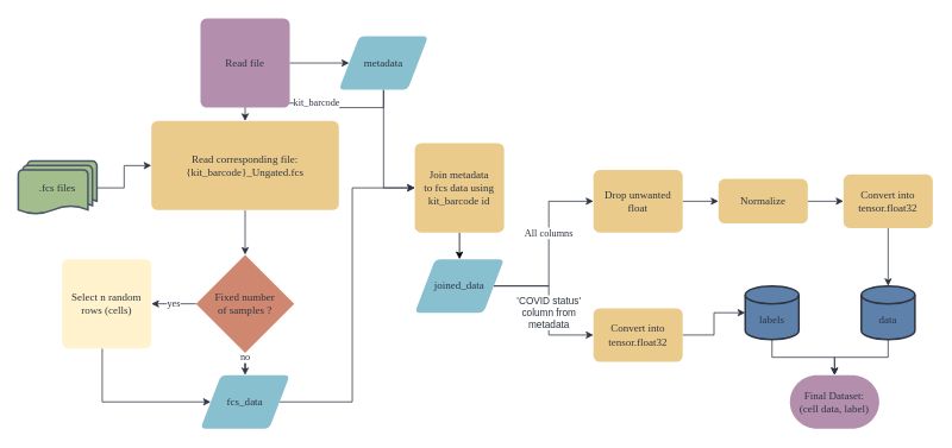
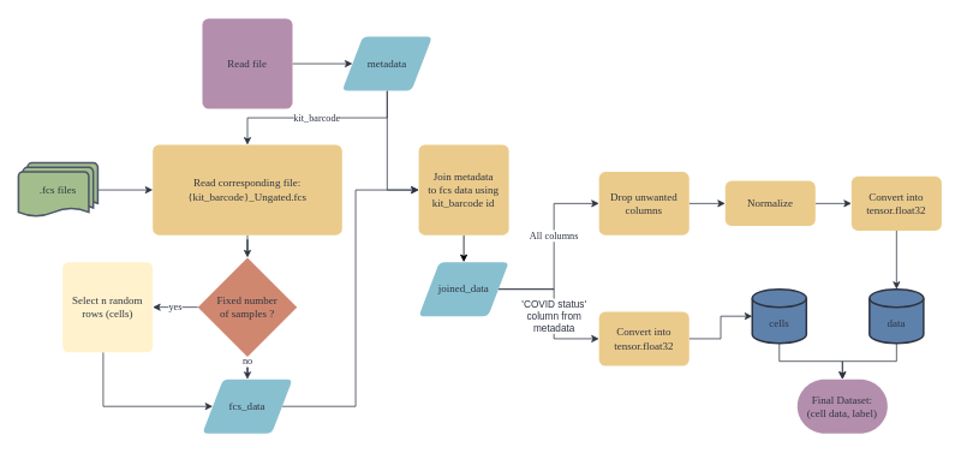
  <mxCell id="0" />
  <mxCell id="1" parent="0" />
  <mxCell id="2" style="edgeStyle=orthogonalEdgeStyle;rounded=0;orthogonalLoop=1;jettySize=auto;html=1;entryX=0;entryY=0.5;entryDx=0;entryDy=0;fontFamily=Rubik;fontSource=https%3A%2F%2Ffonts.googleapis.com%2Fcss%3Ffamily%3DRubik;fontColor=#2e3440;strokeColor=#2e3440;" parent="1" source="3" target="11" edge="1"><mxGeometry relative="1" as="geometry" /></mxCell>
  <mxCell id="3" value=".fcs files" style="strokeWidth=2;html=1;shape=mxgraph.flowchart.multi-document;whiteSpace=wrap;strokeColor=#4c566a;fillColor=#a3be8c;fontFamily=Rubik;fontSource=https%3A%2F%2Ffonts.googleapis.com%2Fcss%3Ffamily%3DRubik;fontColor=#2e3440;" parent="1" vertex="1"><mxGeometry x="20" y="180" width="88" height="60" as="geometry" /></mxCell>
  <mxCell id="4" value="&lt;div&gt;kit_barcode&lt;/div&gt;" style="edgeStyle=orthogonalEdgeStyle;rounded=0;orthogonalLoop=1;jettySize=auto;html=1;entryX=0.5;entryY=0;entryDx=0;entryDy=0;fontFamily=Rubik;fontSource=https%3A%2F%2Ffonts.googleapis.com%2Fcss%3Ffamily%3DRubik;fontColor=#2e3440;strokeColor=#2e3440;" parent="1" source="6" target="11" edge="1"><mxGeometry relative="1" as="geometry" /></mxCell>
  <mxCell id="5" style="edgeStyle=orthogonalEdgeStyle;rounded=0;orthogonalLoop=1;jettySize=auto;html=1;entryX=0;entryY=0.5;entryDx=0;entryDy=0;fontFamily=Rubik;fontSource=https%3A%2F%2Ffonts.googleapis.com%2Fcss%3Ffamily%3DRubik;fontColor=#2e3440;strokeColor=#2e3440;" parent="1" source="6" target="20" edge="1"><mxGeometry relative="1" as="geometry" /></mxCell>
  <mxCell id="6" value="metadata" style="shape=parallelogram;html=1;strokeWidth=2;perimeter=parallelogramPerimeter;whiteSpace=wrap;rounded=1;arcSize=12;size=0.23;fontFamily=Rubik;fontSource=https%3A%2F%2Ffonts.googleapis.com%2Fcss%3Ffamily%3DRubik;fontColor=#2e3440;fillColor=#88c0d0;strokeColor=none;" parent="1" vertex="1"><mxGeometry x="379" y="40" width="100" height="60" as="geometry" /></mxCell>
  <mxCell id="7" style="edgeStyle=orthogonalEdgeStyle;rounded=0;orthogonalLoop=1;jettySize=auto;html=1;entryX=0;entryY=0.5;entryDx=0;entryDy=0;fontFamily=Rubik;fontSource=https%3A%2F%2Ffonts.googleapis.com%2Fcss%3Ffamily%3DRubik;fontColor=#2e3440;strokeColor=#2e3440;" parent="1" source="8" target="6" edge="1"><mxGeometry relative="1" as="geometry" /></mxCell>
  <mxCell id="8" value="Read file" style="rounded=1;whiteSpace=wrap;html=1;absoluteArcSize=1;arcSize=14;strokeWidth=2;fillColor=#b48ead;strokeColor=none;fontFamily=Rubik;fontSource=https%3A%2F%2Ffonts.googleapis.com%2Fcss%3Ffamily%3DRubik;fontColor=#2e3440;" parent="1" vertex="1"><mxGeometry x="224" y="20" width="100" height="100" as="geometry" /></mxCell>
  <mxCell id="9" value="&lt;div&gt;Final Dataset:&lt;/div&gt;&lt;div&gt;(cell data, label)&lt;br&gt;&lt;/div&gt;" style="strokeWidth=2;html=1;shape=mxgraph.flowchart.terminator;whiteSpace=wrap;fontFamily=Rubik;fontSource=https%3A%2F%2Ffonts.googleapis.com%2Fcss%3Ffamily%3DRubik;fontColor=#2e3440;strokeColor=none;fillColor=#b48ead;" parent="1" vertex="1"><mxGeometry x="884" y="420" width="100" height="60" as="geometry" /></mxCell>
  <mxCell id="10" style="edgeStyle=orthogonalEdgeStyle;rounded=0;orthogonalLoop=1;jettySize=auto;html=1;fontFamily=Rubik;fontSource=https%3A%2F%2Ffonts.googleapis.com%2Fcss%3Ffamily%3DRubik;fontColor=#2e3440;strokeColor=#2e3440;" parent="1" source="11" target="14" edge="1"><mxGeometry relative="1" as="geometry" /></mxCell>
- <mxCell id="11" value="&lt;div&gt;Read corresponding file:&lt;/div&gt;&lt;div&gt;{kit_barcode}_Ungated.fcs&lt;br&gt;&lt;/div&gt;" style="rounded=1;whiteSpace=wrap;html=1;absoluteArcSize=1;arcSize=14;strokeWidth=2;fillColor=#ebcb8b;strokeColor=none;fontFamily=Rubik;fontSource=https%3A%2F%2Ffonts.googleapis.com%2Fcss%3Ffamily%3DRubik;fontColor=#2e3440;" parent="1" vertex="1"><mxGeometry x="169" y="135" width="210" height="100" as="geometry" /></mxCell>
+ <mxCell id="11" value="&lt;div&gt;Read corresponding file:&lt;/div&gt;&lt;div&gt;{kit_barcode}_Ungated.fcs&lt;br&gt;&lt;/div&gt;" style="rounded=1;whiteSpace=wrap;html=1;absoluteArcSize=1;arcSize=14;strokeWidth=2;fillColor=#ebcb8b;strokeColor=none;fontFamily=Rubik;fontSource=https%3A%2F%2Ffonts.googleapis.com%2Fcss%3Ffamily%3DRubik;fontColor=#2e3440;" parent="1" vertex="1"><mxGeometry x="169" y="160" width="210" height="100" as="geometry" /></mxCell>
  <mxCell id="12" value="yes" style="edgeStyle=orthogonalEdgeStyle;rounded=0;orthogonalLoop=1;jettySize=auto;html=1;entryX=1;entryY=0.5;entryDx=0;entryDy=0;fontFamily=Rubik;fontSource=https%3A%2F%2Ffonts.googleapis.com%2Fcss%3Ffamily%3DRubik;fontColor=#2e3440;strokeColor=#2e3440;" parent="1" source="14" target="16" edge="1"><mxGeometry relative="1" as="geometry" /></mxCell>
  <mxCell id="13" value="no" style="edgeStyle=orthogonalEdgeStyle;rounded=0;orthogonalLoop=1;jettySize=auto;html=1;fontFamily=Rubik;fontSource=https%3A%2F%2Ffonts.googleapis.com%2Fcss%3Ffamily%3DRubik;fontColor=#2e3440;strokeColor=#2e3440;" parent="1" source="14" target="18" edge="1"><mxGeometry x="0.273" relative="1" as="geometry"><mxPoint as="offset" /></mxGeometry></mxCell>
  <mxCell id="14" value="&lt;div&gt;Fixed number &lt;br&gt;&lt;/div&gt;&lt;div&gt;of samples ?&lt;br&gt;&lt;/div&gt;" style="strokeWidth=2;html=1;shape=mxgraph.flowchart.decision;whiteSpace=wrap;fillColor=#d08770;strokeColor=none;fontFamily=Rubik;fontSource=https%3A%2F%2Ffonts.googleapis.com%2Fcss%3Ffamily%3DRubik;fontColor=#2e3440;" parent="1" vertex="1"><mxGeometry x="219" y="285" width="110" height="110" as="geometry" /></mxCell>
  <mxCell id="15" style="edgeStyle=orthogonalEdgeStyle;rounded=0;orthogonalLoop=1;jettySize=auto;html=1;entryX=0;entryY=0.5;entryDx=0;entryDy=0;fontFamily=Rubik;fontSource=https%3A%2F%2Ffonts.googleapis.com%2Fcss%3Ffamily%3DRubik;fontColor=#2e3440;strokeColor=#2e3440;" parent="1" source="16" target="18" edge="1"><mxGeometry relative="1" as="geometry"><Array as="points"><mxPoint x="114" y="450" /></Array></mxGeometry></mxCell>
  <mxCell id="16" value="&lt;div&gt;Select n random&lt;/div&gt;&lt;div&gt;rows (cells)&lt;br&gt;&lt;/div&gt;" style="rounded=1;whiteSpace=wrap;html=1;absoluteArcSize=1;arcSize=14;strokeWidth=2;fillColor=#fff2cc;strokeColor=none;fontFamily=Rubik;fontSource=https%3A%2F%2Ffonts.googleapis.com%2Fcss%3Ffamily%3DRubik;fontColor=#2e3440;" parent="1" vertex="1"><mxGeometry x="69" y="290" width="100" height="100" as="geometry" /></mxCell>
  <mxCell id="17" style="edgeStyle=orthogonalEdgeStyle;rounded=0;orthogonalLoop=1;jettySize=auto;html=1;entryX=0;entryY=0.5;entryDx=0;entryDy=0;fontFamily=Rubik;fontSource=https%3A%2F%2Ffonts.googleapis.com%2Fcss%3Ffamily%3DRubik;fontColor=#2e3440;strokeColor=#2e3440;" parent="1" source="18" target="20" edge="1"><mxGeometry relative="1" as="geometry" /></mxCell>
  <mxCell id="18" value="fcs_data" style="shape=parallelogram;html=1;strokeWidth=2;perimeter=parallelogramPerimeter;whiteSpace=wrap;rounded=1;arcSize=12;size=0.23;fontFamily=Rubik;fontSource=https%3A%2F%2Ffonts.googleapis.com%2Fcss%3Ffamily%3DRubik;fontColor=#2e3440;fillColor=#88c0d0;strokeColor=none;" parent="1" vertex="1"><mxGeometry x="224" y="420" width="100" height="60" as="geometry" /></mxCell>
  <mxCell id="19" style="edgeStyle=orthogonalEdgeStyle;rounded=0;orthogonalLoop=1;jettySize=auto;html=1;exitX=0.5;exitY=1;exitDx=0;exitDy=0;entryX=0.5;entryY=0;entryDx=0;entryDy=0;fontFamily=Rubik;fontSource=https%3A%2F%2Ffonts.googleapis.com%2Fcss%3Ffamily%3DRubik;fontColor=#2e3440;" parent="1" source="20" target="23" edge="1"><mxGeometry relative="1" as="geometry" /></mxCell>
  <mxCell id="20" value="&lt;div&gt;Join metadata &lt;br&gt;&lt;/div&gt;&lt;div&gt;to fcs data using&lt;/div&gt;&lt;div&gt;kit_barcode id&lt;br&gt;&lt;/div&gt;" style="rounded=1;whiteSpace=wrap;html=1;absoluteArcSize=1;arcSize=14;strokeWidth=2;fillColor=#ebcb8b;strokeColor=none;fontFamily=Rubik;fontSource=https%3A%2F%2Ffonts.googleapis.com%2Fcss%3Ffamily%3DRubik;fontColor=#2e3440;" parent="1" vertex="1"><mxGeometry x="464" y="160" width="100" height="100" as="geometry" /></mxCell>
  <mxCell id="21" value="All columns" style="edgeStyle=orthogonalEdgeStyle;rounded=0;orthogonalLoop=1;jettySize=auto;html=1;fontFamily=Rubik;fontSource=https%3A%2F%2Ffonts.googleapis.com%2Fcss%3Ffamily%3DRubik;fontColor=#2e3440;exitX=1;exitY=0.5;exitDx=0;exitDy=0;entryX=0;entryY=0.5;entryDx=0;entryDy=0;strokeColor=#2e3440;" parent="1" source="23" target="29" edge="1"><mxGeometry x="0.177" relative="1" as="geometry"><mxPoint y="1" as="offset" /></mxGeometry></mxCell>
  <mxCell id="22" value="&lt;div&gt;'COVID status' &lt;br&gt;&lt;/div&gt;&lt;div&gt;column from &lt;br&gt;&lt;/div&gt;&lt;div&gt;metadata&lt;/div&gt;" style="edgeStyle=orthogonalEdgeStyle;rounded=0;orthogonalLoop=1;jettySize=auto;html=1;entryX=0;entryY=0.5;entryDx=0;entryDy=0;fontColor=#2e3440;strokeColor=#2e3440;" parent="1" source="23" target="35" edge="1"><mxGeometry x="0.099" relative="1" as="geometry"><mxPoint as="offset" /></mxGeometry></mxCell>
  <mxCell id="23" value="joined_data" style="shape=parallelogram;html=1;strokeWidth=2;perimeter=parallelogramPerimeter;whiteSpace=wrap;rounded=1;arcSize=12;size=0.23;fontFamily=Rubik;fontSource=https%3A%2F%2Ffonts.googleapis.com%2Fcss%3Ffamily%3DRubik;fontColor=#2e3440;fillColor=#88c0d0;strokeColor=none;" parent="1" vertex="1"><mxGeometry x="464" y="290" width="100" height="60" as="geometry" /></mxCell>
  <mxCell id="24" style="edgeStyle=orthogonalEdgeStyle;rounded=0;orthogonalLoop=1;jettySize=auto;html=1;exitX=0.5;exitY=1;exitDx=0;exitDy=0;exitPerimeter=0;entryX=0.5;entryY=0;entryDx=0;entryDy=0;entryPerimeter=0;fontFamily=Rubik;fontSource=https%3A%2F%2Ffonts.googleapis.com%2Fcss%3Ffamily%3DRubik;fontColor=#2e3440;strokeColor=#2e3440;" parent="1" source="25" target="9" edge="1"><mxGeometry relative="1" as="geometry" /></mxCell>
- <mxCell id="25" value="&lt;div&gt;&lt;br&gt;&lt;/div&gt;&lt;div&gt;labels&lt;/div&gt;" style="strokeWidth=2;html=1;shape=mxgraph.flowchart.database;whiteSpace=wrap;fontFamily=Rubik;fontSource=https%3A%2F%2Ffonts.googleapis.com%2Fcss%3Ffamily%3DRubik;fontColor=#2e3440;fillColor=#5e81ac;strokeColor=#2e3440;" parent="1" vertex="1"><mxGeometry x="834" y="320" width="60" height="60" as="geometry" /></mxCell>
+ <mxCell id="25" value="&lt;div&gt;&lt;br&gt;&lt;/div&gt;&lt;div&gt;cells&lt;/div&gt;" style="strokeWidth=2;html=1;shape=mxgraph.flowchart.database;whiteSpace=wrap;fontFamily=Rubik;fontSource=https%3A%2F%2Ffonts.googleapis.com%2Fcss%3Ffamily%3DRubik;fontColor=#2e3440;fillColor=#5e81ac;strokeColor=#2e3440;" parent="1" vertex="1"><mxGeometry x="834" y="320" width="60" height="60" as="geometry" /></mxCell>
  <mxCell id="26" style="edgeStyle=orthogonalEdgeStyle;rounded=0;orthogonalLoop=1;jettySize=auto;html=1;exitX=0.5;exitY=1;exitDx=0;exitDy=0;exitPerimeter=0;entryX=0.5;entryY=0;entryDx=0;entryDy=0;entryPerimeter=0;fontFamily=Rubik;fontSource=https%3A%2F%2Ffonts.googleapis.com%2Fcss%3Ffamily%3DRubik;fontColor=#2e3440;strokeColor=#2e3440;" parent="1" source="27" target="9" edge="1"><mxGeometry relative="1" as="geometry" /></mxCell>
  <mxCell id="27" value="&lt;div&gt;&lt;br&gt;&lt;/div&gt;&lt;div&gt;data&lt;/div&gt;" style="strokeWidth=2;html=1;shape=mxgraph.flowchart.database;whiteSpace=wrap;fontFamily=Rubik;fontSource=https%3A%2F%2Ffonts.googleapis.com%2Fcss%3Ffamily%3DRubik;fontColor=#2e3440;fillColor=#5e81ac;strokeColor=#2e3440;" parent="1" vertex="1"><mxGeometry x="964" y="320" width="60" height="60" as="geometry" /></mxCell>
  <mxCell id="28" style="edgeStyle=orthogonalEdgeStyle;rounded=0;orthogonalLoop=1;jettySize=auto;html=1;exitX=1;exitY=0.5;exitDx=0;exitDy=0;fontFamily=Rubik;fontSource=https%3A%2F%2Ffonts.googleapis.com%2Fcss%3Ffamily%3DRubik;fontColor=#2e3440;strokeColor=#2e3440;" parent="1" source="29" target="31" edge="1"><mxGeometry relative="1" as="geometry" /></mxCell>
- <mxCell id="29" value="Drop unwanted float" style="rounded=1;whiteSpace=wrap;html=1;absoluteArcSize=1;arcSize=14;strokeWidth=2;fillColor=#ebcb8b;strokeColor=none;fontFamily=Rubik;fontSource=https%3A%2F%2Ffonts.googleapis.com%2Fcss%3Ffamily%3DRubik;fontColor=#2e3440;" parent="1" vertex="1"><mxGeometry x="664" y="190" width="100" height="70" as="geometry" /></mxCell>
+ <mxCell id="29" value="Drop unwanted columns" style="rounded=1;whiteSpace=wrap;html=1;absoluteArcSize=1;arcSize=14;strokeWidth=2;fillColor=#ebcb8b;strokeColor=none;fontFamily=Rubik;fontSource=https%3A%2F%2Ffonts.googleapis.com%2Fcss%3Ffamily%3DRubik;fontColor=#2e3440;" parent="1" vertex="1"><mxGeometry x="664" y="190" width="100" height="70" as="geometry" /></mxCell>
  <mxCell id="30" style="edgeStyle=orthogonalEdgeStyle;rounded=0;orthogonalLoop=1;jettySize=auto;html=1;exitX=1;exitY=0.5;exitDx=0;exitDy=0;fontFamily=Rubik;fontSource=https%3A%2F%2Ffonts.googleapis.com%2Fcss%3Ffamily%3DRubik;fontColor=#2e3440;strokeColor=#2e3440;" parent="1" source="31" target="33" edge="1"><mxGeometry relative="1" as="geometry" /></mxCell>
  <mxCell id="31" value="Normalize" style="rounded=1;whiteSpace=wrap;html=1;absoluteArcSize=1;arcSize=14;strokeWidth=2;fillColor=#ebcb8b;strokeColor=none;fontFamily=Rubik;fontSource=https%3A%2F%2Ffonts.googleapis.com%2Fcss%3Ffamily%3DRubik;fontColor=#2e3440;" parent="1" vertex="1"><mxGeometry x="804" y="200" width="100" height="50" as="geometry" /></mxCell>
  <mxCell id="32" style="edgeStyle=orthogonalEdgeStyle;rounded=0;orthogonalLoop=1;jettySize=auto;html=1;exitX=0.5;exitY=1;exitDx=0;exitDy=0;entryX=0.5;entryY=0;entryDx=0;entryDy=0;entryPerimeter=0;fontFamily=Rubik;fontSource=https%3A%2F%2Ffonts.googleapis.com%2Fcss%3Ffamily%3DRubik;fontColor=#2e3440;strokeColor=#2e3440;" parent="1" source="33" target="27" edge="1"><mxGeometry relative="1" as="geometry" /></mxCell>
  <mxCell id="33" value="Convert into tensor.float32" style="rounded=1;whiteSpace=wrap;html=1;absoluteArcSize=1;arcSize=14;strokeWidth=2;fillColor=#ebcb8b;strokeColor=none;fontFamily=Rubik;fontSource=https%3A%2F%2Ffonts.googleapis.com%2Fcss%3Ffamily%3DRubik;fontColor=#2e3440;" parent="1" vertex="1"><mxGeometry x="944" y="195" width="100" height="60" as="geometry" /></mxCell>
  <mxCell id="34" style="edgeStyle=orthogonalEdgeStyle;rounded=0;orthogonalLoop=1;jettySize=auto;html=1;entryX=0;entryY=0.5;entryDx=0;entryDy=0;entryPerimeter=0;fontColor=#2e3440;strokeColor=#2e3440;" parent="1" source="35" target="25" edge="1"><mxGeometry relative="1" as="geometry" /></mxCell>
  <mxCell id="35" value="Convert into tensor.float32" style="rounded=1;whiteSpace=wrap;html=1;absoluteArcSize=1;arcSize=14;strokeWidth=2;fillColor=#ebcb8b;strokeColor=none;fontFamily=Rubik;fontSource=https%3A%2F%2Ffonts.googleapis.com%2Fcss%3Ffamily%3DRubik;fontColor=#2e3440;" parent="1" vertex="1"><mxGeometry x="664" y="345" width="100" height="60" as="geometry" /></mxCell>
